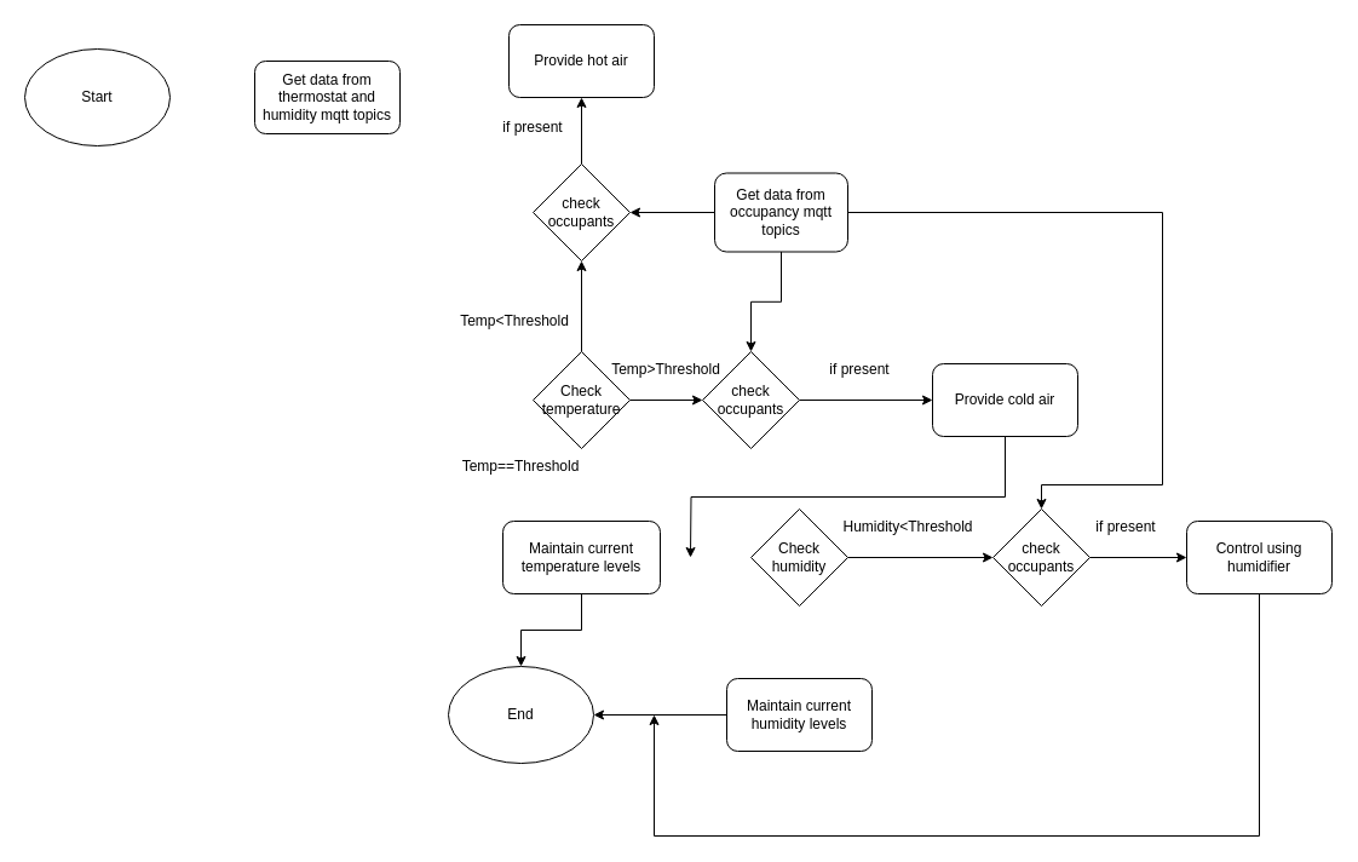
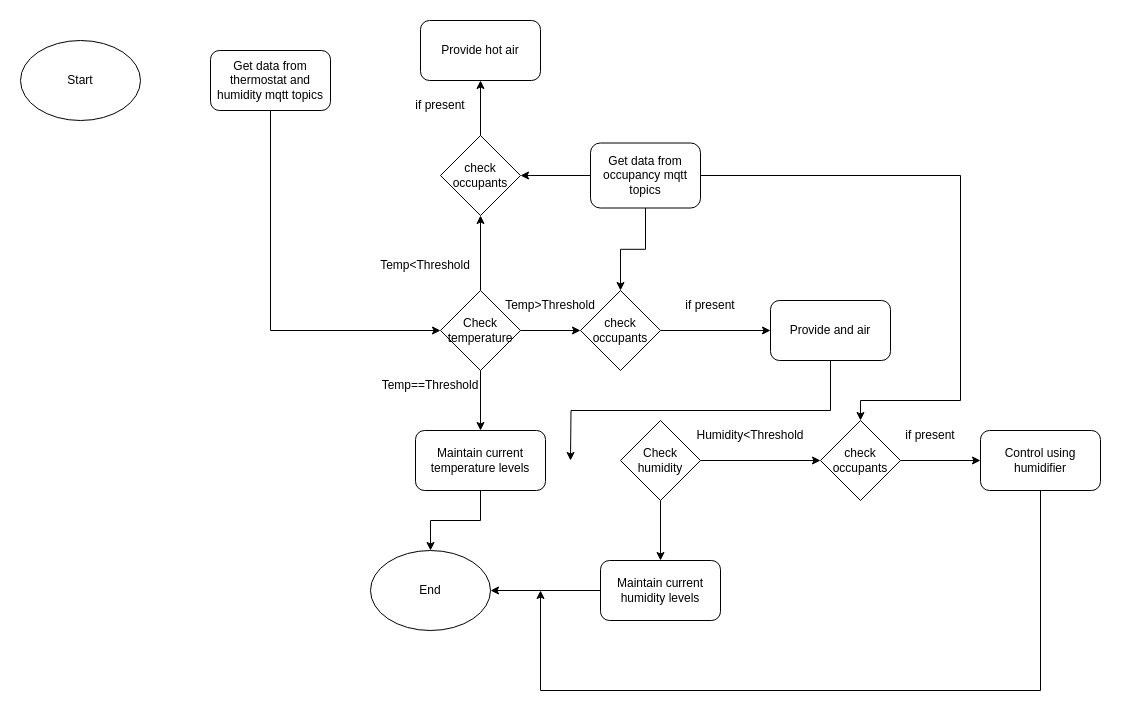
  <mxCell id="0" />
  <mxCell id="1" parent="0" />
  <mxCell id="2" value="Start" style="ellipse;whiteSpace=wrap;html=1;" parent="1" vertex="1"><mxGeometry x="20" y="40" width="120" height="80" as="geometry" /></mxCell>
  <mxCell id="3" value="End" style="ellipse;whiteSpace=wrap;html=1;" parent="1" vertex="1"><mxGeometry x="370" y="550" width="120" height="80" as="geometry" /></mxCell>
+ <mxCell id="4" style="edgeStyle=orthogonalEdgeStyle;rounded=0;orthogonalLoop=1;jettySize=auto;html=1;exitX=0.5;exitY=1;exitDx=0;exitDy=0;entryX=0;entryY=0.5;entryDx=0;entryDy=0;" parent="1" source="5" target="9" edge="1"><mxGeometry relative="1" as="geometry"><mxPoint x="270" y="170" as="targetPoint" /></mxGeometry></mxCell>
  <mxCell id="5" value="Get data from thermostat and humidity mqtt topics" style="rounded=1;whiteSpace=wrap;html=1;" parent="1" vertex="1"><mxGeometry x="210" y="50" width="120" height="60" as="geometry" /></mxCell>
+ <mxCell id="6" style="edgeStyle=orthogonalEdgeStyle;rounded=0;orthogonalLoop=1;jettySize=auto;html=1;exitX=0.5;exitY=1;exitDx=0;exitDy=0;" parent="1" source="9" target="16" edge="1"><mxGeometry relative="1" as="geometry" /></mxCell>
  <mxCell id="7" style="edgeStyle=orthogonalEdgeStyle;rounded=0;orthogonalLoop=1;jettySize=auto;html=1;exitX=1;exitY=0.5;exitDx=0;exitDy=0;entryX=0;entryY=0.5;entryDx=0;entryDy=0;" parent="1" source="9" target="33" edge="1"><mxGeometry relative="1" as="geometry" /></mxCell>
  <mxCell id="8" style="edgeStyle=orthogonalEdgeStyle;rounded=0;orthogonalLoop=1;jettySize=auto;html=1;exitX=0.5;exitY=0;exitDx=0;exitDy=0;entryX=0.5;entryY=1;entryDx=0;entryDy=0;" parent="1" source="9" target="31" edge="1"><mxGeometry relative="1" as="geometry" /></mxCell>
  <mxCell id="9" value="Check temperature" style="rhombus;whiteSpace=wrap;html=1;" parent="1" vertex="1"><mxGeometry x="440" y="290" width="80" height="80" as="geometry" /></mxCell>
  <mxCell id="10" value="Provide hot air" style="rounded=1;whiteSpace=wrap;html=1;" parent="1" vertex="1"><mxGeometry x="420" y="20" width="120" height="60" as="geometry" /></mxCell>
  <mxCell id="11" value="Temp&amp;lt;Threshold" style="text;html=1;strokeColor=none;fillColor=none;align=center;verticalAlign=middle;whiteSpace=wrap;rounded=0;" parent="1" vertex="1"><mxGeometry x="395" y="250" width="60" height="30" as="geometry" /></mxCell>
  <mxCell id="12" style="edgeStyle=orthogonalEdgeStyle;rounded=0;orthogonalLoop=1;jettySize=auto;html=1;exitX=0.5;exitY=1;exitDx=0;exitDy=0;" parent="1" source="13" edge="1"><mxGeometry relative="1" as="geometry"><mxPoint x="570" y="460" as="targetPoint" /></mxGeometry></mxCell>
- <mxCell id="13" value="Provide cold air" style="rounded=1;whiteSpace=wrap;html=1;" parent="1" vertex="1"><mxGeometry x="770" y="300" width="120" height="60" as="geometry" /></mxCell>
+ <mxCell id="13" value="Provide and air" style="rounded=1;whiteSpace=wrap;html=1;" parent="1" vertex="1"><mxGeometry x="770" y="300" width="120" height="60" as="geometry" /></mxCell>
  <mxCell id="14" value="Temp&amp;gt;Threshold" style="text;html=1;strokeColor=none;fillColor=none;align=center;verticalAlign=middle;whiteSpace=wrap;rounded=0;" parent="1" vertex="1"><mxGeometry x="520" y="290" width="60" height="30" as="geometry" /></mxCell>
  <mxCell id="15" style="edgeStyle=orthogonalEdgeStyle;rounded=0;orthogonalLoop=1;jettySize=auto;html=1;" parent="1" source="16" target="3" edge="1"><mxGeometry relative="1" as="geometry" /></mxCell>
  <mxCell id="16" value="Maintain current temperature levels" style="rounded=1;whiteSpace=wrap;html=1;" parent="1" vertex="1"><mxGeometry x="415" y="430" width="130" height="60" as="geometry" /></mxCell>
+ <mxCell id="17" style="edgeStyle=orthogonalEdgeStyle;rounded=0;orthogonalLoop=1;jettySize=auto;html=1;exitX=0.5;exitY=1;exitDx=0;exitDy=0;" parent="1" source="19" target="22" edge="1"><mxGeometry relative="1" as="geometry" /></mxCell>
  <mxCell id="18" style="edgeStyle=orthogonalEdgeStyle;rounded=0;orthogonalLoop=1;jettySize=auto;html=1;exitX=1;exitY=0.5;exitDx=0;exitDy=0;" parent="1" source="19" target="37" edge="1"><mxGeometry relative="1" as="geometry" /></mxCell>
  <mxCell id="19" value="Check humidity" style="rhombus;whiteSpace=wrap;html=1;" parent="1" vertex="1"><mxGeometry x="620" y="420" width="80" height="80" as="geometry" /></mxCell>
  <mxCell id="20" value="Temp==Threshold" style="text;html=1;strokeColor=none;fillColor=none;align=center;verticalAlign=middle;whiteSpace=wrap;rounded=0;" parent="1" vertex="1"><mxGeometry x="400" y="370" width="60" height="30" as="geometry" /></mxCell>
  <mxCell id="21" style="edgeStyle=orthogonalEdgeStyle;rounded=0;orthogonalLoop=1;jettySize=auto;html=1;exitX=0;exitY=0.5;exitDx=0;exitDy=0;entryX=1;entryY=0.5;entryDx=0;entryDy=0;" parent="1" source="22" target="3" edge="1"><mxGeometry relative="1" as="geometry" /></mxCell>
  <mxCell id="22" value="Maintain current humidity levels" style="rounded=1;whiteSpace=wrap;html=1;" parent="1" vertex="1"><mxGeometry x="600" y="560" width="120" height="60" as="geometry" /></mxCell>
  <mxCell id="23" style="edgeStyle=orthogonalEdgeStyle;rounded=0;orthogonalLoop=1;jettySize=auto;html=1;exitX=0.5;exitY=1;exitDx=0;exitDy=0;" parent="1" source="24" edge="1"><mxGeometry relative="1" as="geometry"><mxPoint x="540" y="590" as="targetPoint" /><Array as="points"><mxPoint x="1040" y="690" /><mxPoint x="540" y="690" /></Array></mxGeometry></mxCell>
  <mxCell id="24" value="Control using humidifier" style="rounded=1;whiteSpace=wrap;html=1;" parent="1" vertex="1"><mxGeometry x="980" y="430" width="120" height="60" as="geometry" /></mxCell>
  <mxCell id="25" value="Humidity&amp;lt;Threshold&lt;br&gt;" style="text;html=1;strokeColor=none;fillColor=none;align=center;verticalAlign=middle;whiteSpace=wrap;rounded=0;" parent="1" vertex="1"><mxGeometry x="720" y="420" width="60" height="30" as="geometry" /></mxCell>
  <mxCell id="26" style="edgeStyle=orthogonalEdgeStyle;rounded=0;orthogonalLoop=1;jettySize=auto;html=1;entryX=1;entryY=0.5;entryDx=0;entryDy=0;" parent="1" source="29" target="31" edge="1"><mxGeometry relative="1" as="geometry" /></mxCell>
  <mxCell id="27" style="edgeStyle=orthogonalEdgeStyle;rounded=0;orthogonalLoop=1;jettySize=auto;html=1;entryX=0.5;entryY=0;entryDx=0;entryDy=0;" parent="1" source="29" target="33" edge="1"><mxGeometry relative="1" as="geometry" /></mxCell>
  <mxCell id="28" style="edgeStyle=orthogonalEdgeStyle;rounded=0;orthogonalLoop=1;jettySize=auto;html=1;exitX=1;exitY=0.5;exitDx=0;exitDy=0;" parent="1" source="29" target="37" edge="1"><mxGeometry relative="1" as="geometry"><Array as="points"><mxPoint x="960" y="175" /><mxPoint x="960" y="400" /><mxPoint x="860" y="400" /></Array></mxGeometry></mxCell>
  <mxCell id="29" value="Get data from occupancy mqtt topics" style="rounded=1;whiteSpace=wrap;html=1;" parent="1" vertex="1"><mxGeometry x="590" y="142.5" width="110" height="65" as="geometry" /></mxCell>
  <mxCell id="30" style="edgeStyle=orthogonalEdgeStyle;rounded=0;orthogonalLoop=1;jettySize=auto;html=1;exitX=0.5;exitY=0;exitDx=0;exitDy=0;entryX=0.5;entryY=1;entryDx=0;entryDy=0;" parent="1" source="31" target="10" edge="1"><mxGeometry relative="1" as="geometry"><mxPoint x="480" y="100" as="targetPoint" /></mxGeometry></mxCell>
  <mxCell id="31" value="check occupants" style="rhombus;whiteSpace=wrap;html=1;" parent="1" vertex="1"><mxGeometry x="440" y="135" width="80" height="80" as="geometry" /></mxCell>
  <mxCell id="32" style="edgeStyle=orthogonalEdgeStyle;rounded=0;orthogonalLoop=1;jettySize=auto;html=1;exitX=1;exitY=0.5;exitDx=0;exitDy=0;entryX=0;entryY=0.5;entryDx=0;entryDy=0;" parent="1" source="33" target="13" edge="1"><mxGeometry relative="1" as="geometry" /></mxCell>
  <mxCell id="33" value="check occupants" style="rhombus;whiteSpace=wrap;html=1;" parent="1" vertex="1"><mxGeometry x="580" y="290" width="80" height="80" as="geometry" /></mxCell>
  <mxCell id="34" value="if present" style="text;html=1;strokeColor=none;fillColor=none;align=center;verticalAlign=middle;whiteSpace=wrap;rounded=0;" parent="1" vertex="1"><mxGeometry x="410" y="90" width="60" height="30" as="geometry" /></mxCell>
  <mxCell id="35" value="if present" style="text;html=1;strokeColor=none;fillColor=none;align=center;verticalAlign=middle;whiteSpace=wrap;rounded=0;" parent="1" vertex="1"><mxGeometry x="680" y="290" width="60" height="30" as="geometry" /></mxCell>
  <mxCell id="36" style="edgeStyle=orthogonalEdgeStyle;rounded=0;orthogonalLoop=1;jettySize=auto;html=1;exitX=1;exitY=0.5;exitDx=0;exitDy=0;entryX=0;entryY=0.5;entryDx=0;entryDy=0;" parent="1" source="37" target="24" edge="1"><mxGeometry relative="1" as="geometry" /></mxCell>
  <mxCell id="37" value="check occupants" style="rhombus;whiteSpace=wrap;html=1;" parent="1" vertex="1"><mxGeometry x="820" y="420" width="80" height="80" as="geometry" /></mxCell>
  <mxCell id="38" value="if present" style="text;html=1;strokeColor=none;fillColor=none;align=center;verticalAlign=middle;whiteSpace=wrap;rounded=0;" parent="1" vertex="1"><mxGeometry x="900" y="420" width="60" height="30" as="geometry" /></mxCell>
